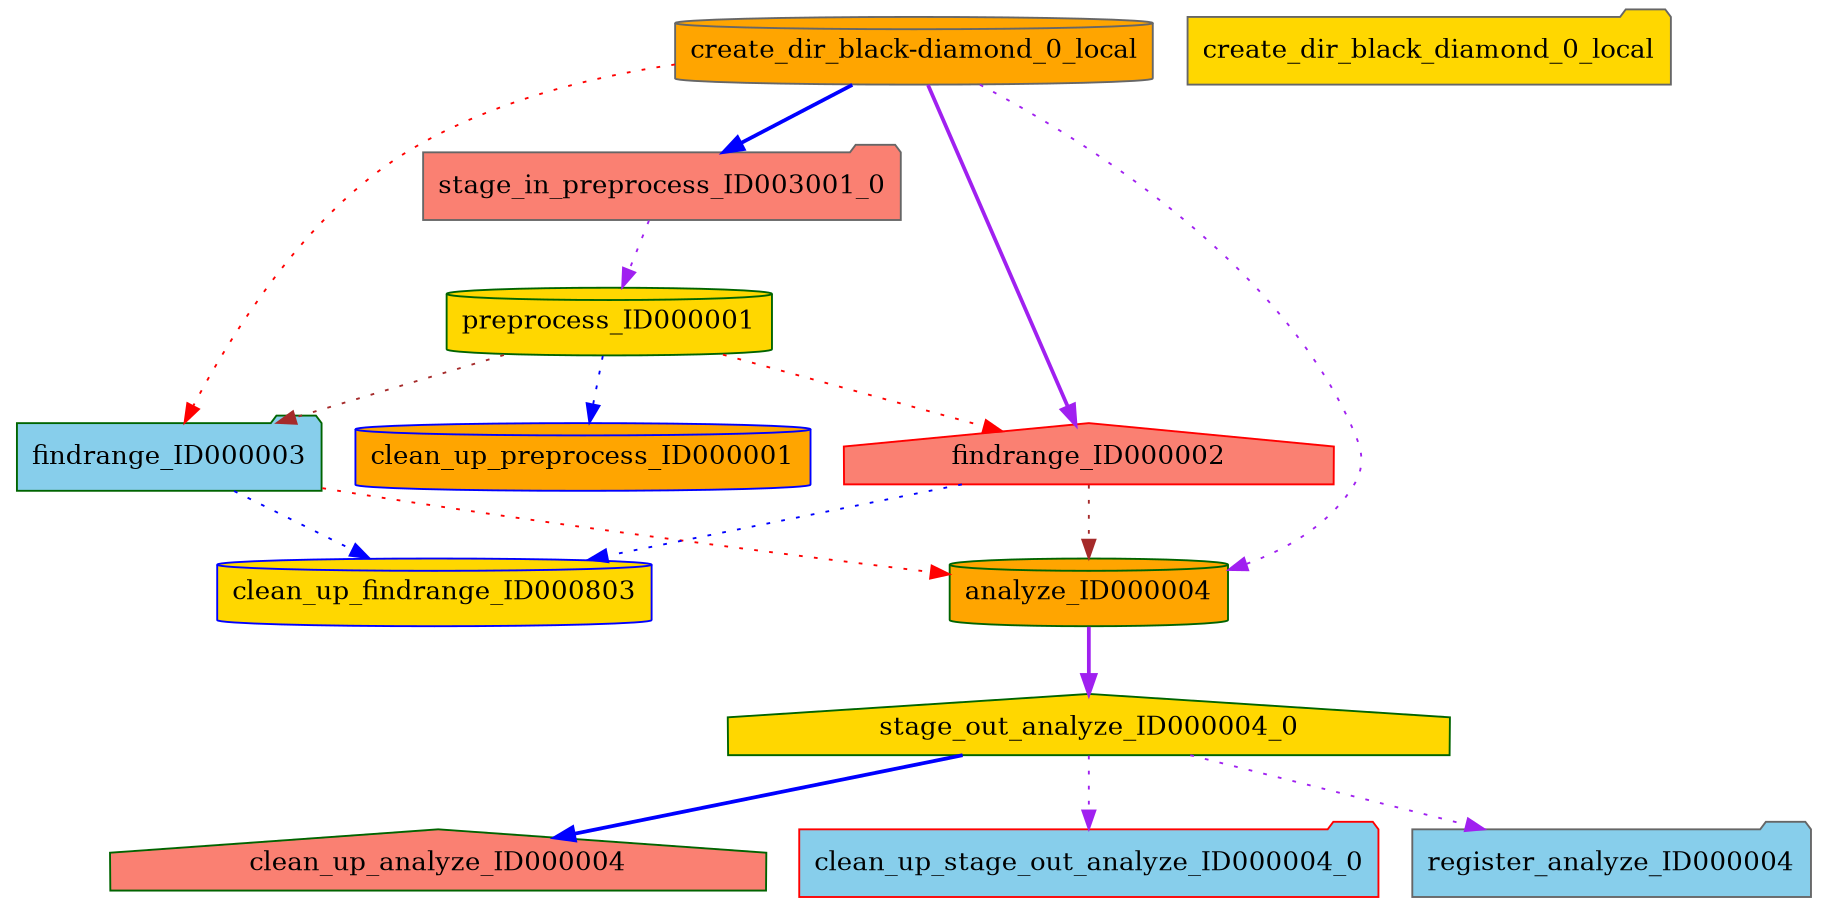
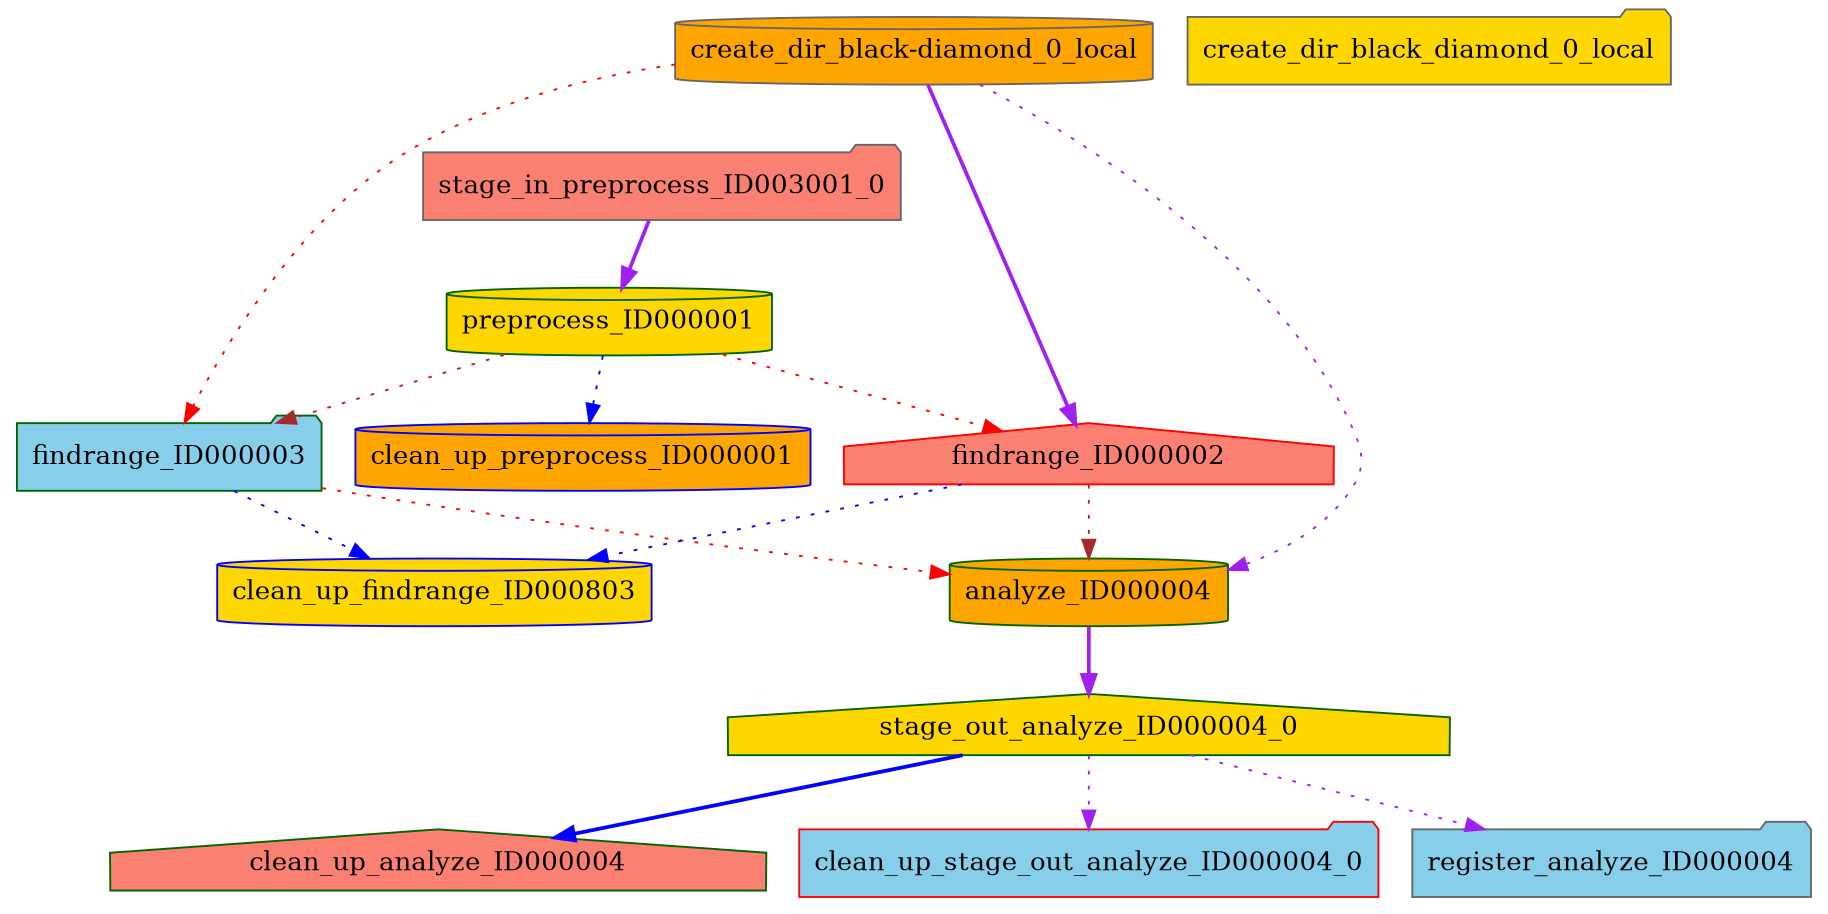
  digraph {
    node [color=darkgreen fillcolor=gold shape=folder style=filled]
    edge [arrowhead=normal arrowsize=1.0 color=purple style=dotted]
    n1 [fillcolor=salmon label=clean_up_analyze_ID000004 shape=house]
    n2 [color=gray40 fillcolor=salmon label=stage_in_preprocess_ID003001_0]
    n3 [label=preprocess_ID000001 shape=cylinder]
    n4 [fillcolor=skyblue label=findrange_ID000003]
    n5 [color=red fillcolor=salmon label=findrange_ID000002 shape=house]
    n6 [color=blue fillcolor=orange label=clean_up_preprocess_ID000001 shape=cylinder]
    n7 [color=blue label=clean_up_findrange_ID000803 shape=cylinder]
    n8 [fillcolor=orange label=analyze_ID000004 shape=cylinder]
    n9 [label=stage_out_analyze_ID000004_0 shape=house]
    n10 [color=red fillcolor=skyblue label=clean_up_stage_out_analyze_ID000004_0]
    n11 [color=gray40 fillcolor=skyblue label=register_analyze_ID000004]
    n12 [color=gray40 label=create_dir_black_diamond_0_local]
    "create_dir_black-diamond_0_local" [color=gray40 fillcolor=orange shape=cylinder]
-   n2 -> n3
+   n2 -> n3 [style=bold]
    n3 -> n4 [color=brown]
    n3 -> n5 [color=red]
    n3 -> n6 [color=blue]
    n4 -> n7 [color=blue]
    n4 -> n8 [color=red]
    n5 -> n7 [color=blue]
    n5 -> n8 [color=brown]
    n8 -> n9 [style=bold]
    n9 -> n1 [color=blue style=bold]
    n9 -> n10
    n9 -> n11
-   "create_dir_black-diamond_0_local" -> n2 [color=blue style=bold]
    "create_dir_black-diamond_0_local" -> n4 [color=red]
    "create_dir_black-diamond_0_local" -> n5 [style=bold]
    "create_dir_black-diamond_0_local" -> n8
  }
